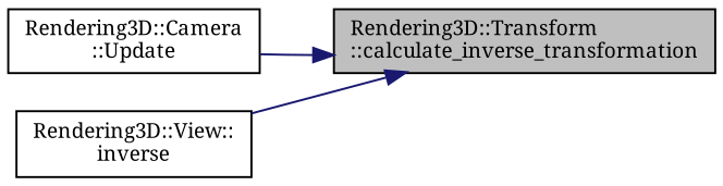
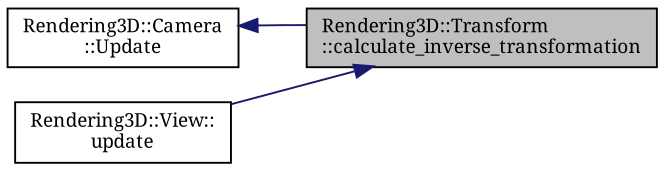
  digraph {
    fontname="Noto Serif"
    rankdir=RL
    node [color=black fillcolor=white fontname="Noto Serif" fontsize=10 shape=record style=filled]
    edge [color=midnightblue dir=back fontname="Noto Serif" fontsize=10 labelfontname=Helvetica labelfontsize=10 style=solid]
    n1 [fillcolor=grey75 fontcolor=black height=0.2 label="Rendering3D::Transform\l::calculate_inverse_transformation" width=0.4]
    n2 [height=0.2 label="Rendering3D::Camera\l::Update" width=0.4]
-   n3 [height=0.2 label="Rendering3D::View::\linverse" width=0.4]
-   n1 -> n2
+   n3 [height=0.2 label="Rendering3D::View::\lupdate" width=0.4]
+   n2 -> n1
    n1 -> n3
  }
